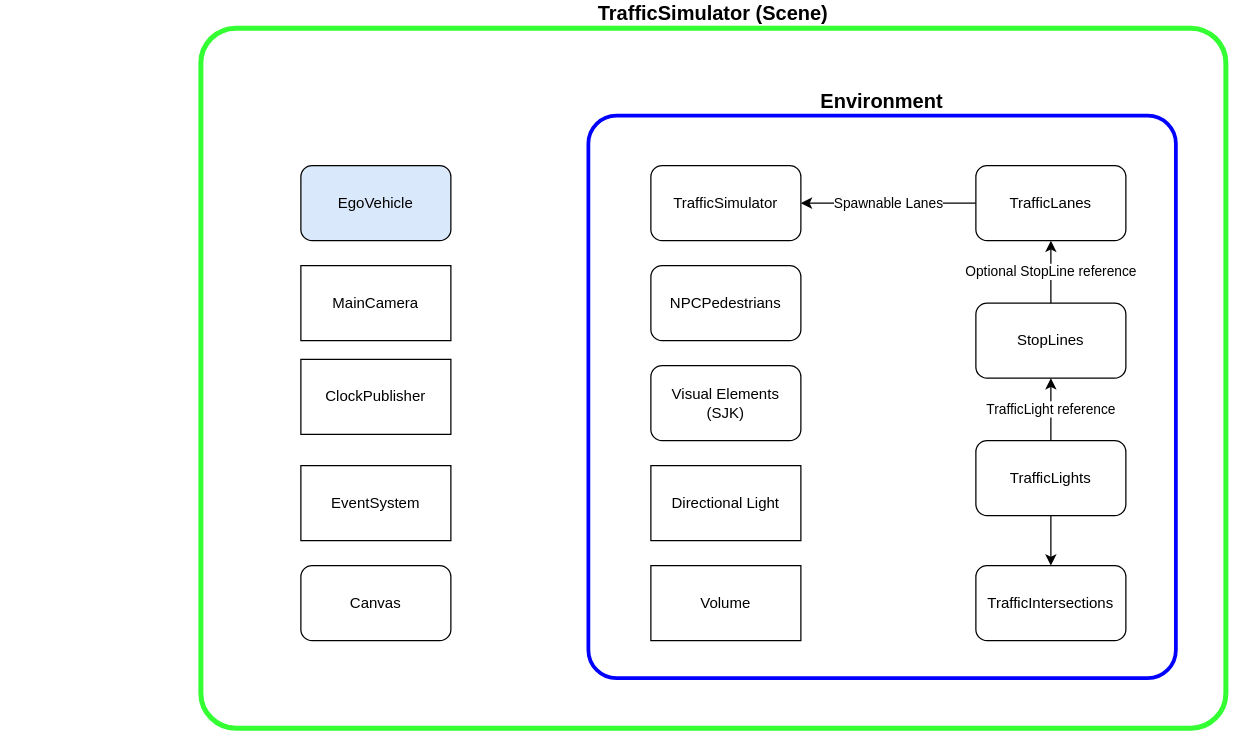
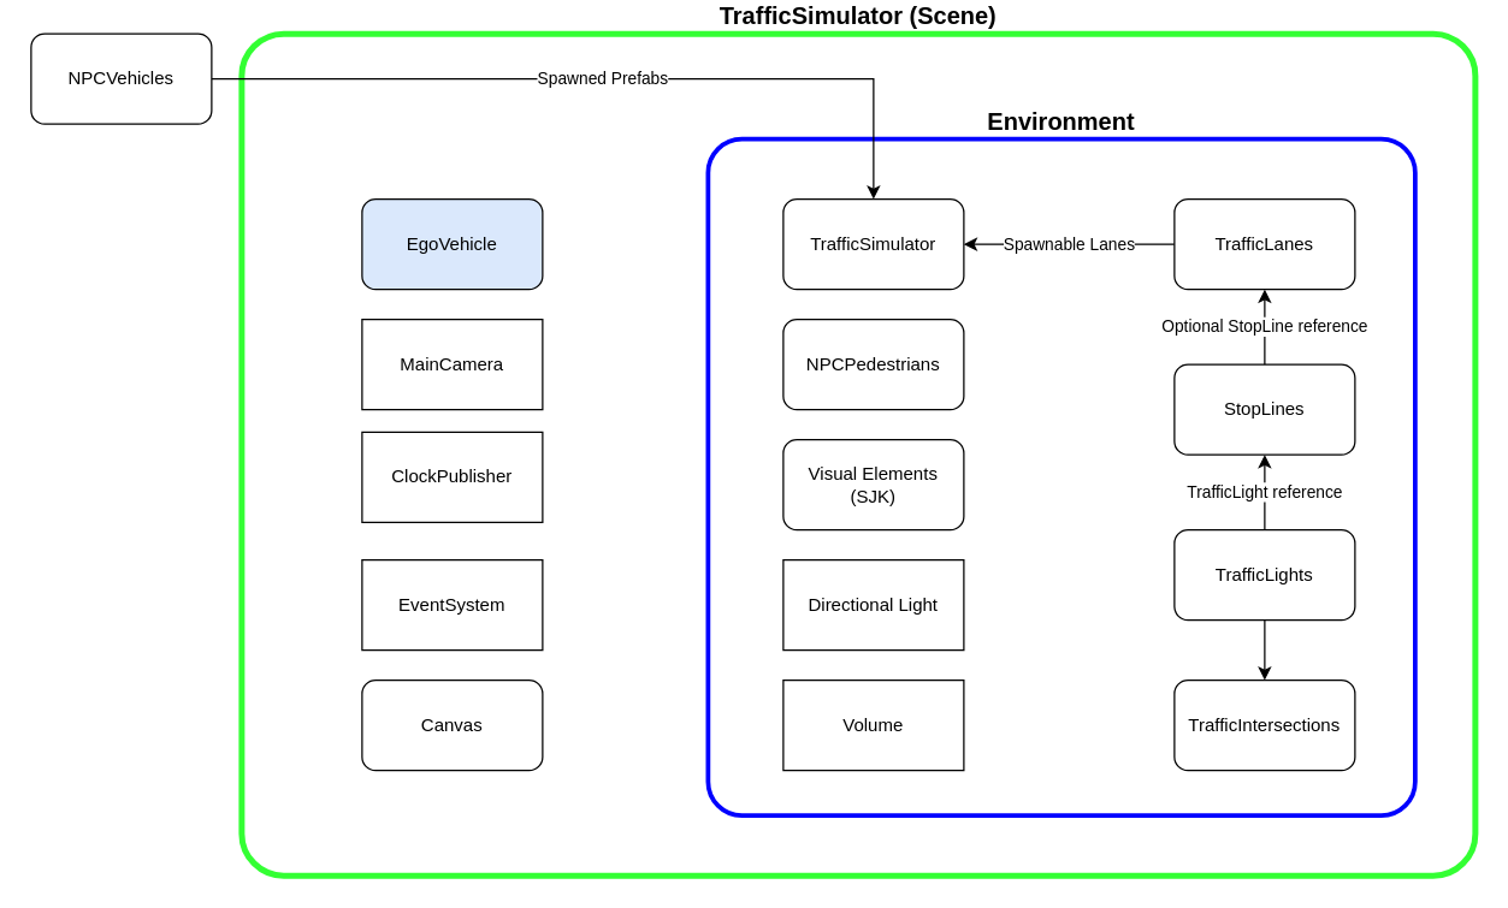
  <mxCell id="0" />
  <mxCell id="1" parent="0" />
  <mxCell id="2" value="TrafficSimulator (Scene)" style="rounded=1;whiteSpace=wrap;html=1;labelPosition=center;verticalLabelPosition=top;align=center;verticalAlign=bottom;fontStyle=1;fontSize=16;glass=0;arcSize=5;fillColor=none;fontColor=#000000;strokeColor=#33FF33;gradientColor=none;strokeWidth=4;" vertex="1" parent="1"><mxGeometry x="160" y="20" width="820" height="560" as="geometry" /></mxCell>
  <mxCell id="3" value="&lt;div style=&quot;font-size: 16px;&quot;&gt;Environment&lt;/div&gt;" style="rounded=1;whiteSpace=wrap;html=1;labelPosition=center;verticalLabelPosition=top;align=center;verticalAlign=bottom;labelBackgroundColor=none;labelBorderColor=none;horizontal=1;fontStyle=1;fontSize=16;glass=0;arcSize=5;strokeWidth=3;strokeColor=#0000FF;" vertex="1" parent="1"><mxGeometry x="470" y="90" width="470" height="450" as="geometry" /></mxCell>
  <mxCell id="4" value="Optional StopLine reference" style="edgeStyle=orthogonalEdgeStyle;rounded=0;orthogonalLoop=1;jettySize=auto;html=1;" edge="1" parent="1" source="5" target="7"><mxGeometry relative="1" as="geometry" /></mxCell>
  <mxCell id="5" value="StopLines" style="rounded=1;whiteSpace=wrap;html=1;" vertex="1" parent="1"><mxGeometry x="780" y="240" width="120" height="60" as="geometry" /></mxCell>
  <mxCell id="6" value="Spawnable Lanes" style="edgeStyle=orthogonalEdgeStyle;rounded=0;orthogonalLoop=1;jettySize=auto;html=1;" edge="1" parent="1" source="7" target="12"><mxGeometry relative="1" as="geometry" /></mxCell>
  <mxCell id="7" value="&lt;div&gt;TrafficLanes&lt;/div&gt;" style="rounded=1;whiteSpace=wrap;html=1;" vertex="1" parent="1"><mxGeometry x="780" y="130" width="120" height="60" as="geometry" /></mxCell>
  <mxCell id="8" value="&lt;div&gt;TrafficIntersections&lt;/div&gt;" style="rounded=1;whiteSpace=wrap;html=1;" vertex="1" parent="1"><mxGeometry x="780" y="450" width="120" height="60" as="geometry" /></mxCell>
  <mxCell id="9" value="" style="edgeStyle=orthogonalEdgeStyle;rounded=0;orthogonalLoop=1;jettySize=auto;html=1;" edge="1" parent="1" source="11" target="8"><mxGeometry relative="1" as="geometry" /></mxCell>
  <mxCell id="10" value="&lt;div&gt;TrafficLight reference&lt;/div&gt;" style="edgeStyle=orthogonalEdgeStyle;rounded=0;orthogonalLoop=1;jettySize=auto;html=1;" edge="1" parent="1" source="11" target="5"><mxGeometry relative="1" as="geometry" /></mxCell>
  <mxCell id="11" value="TrafficLights" style="rounded=1;whiteSpace=wrap;html=1;" vertex="1" parent="1"><mxGeometry x="780" y="350" width="120" height="60" as="geometry" /></mxCell>
  <mxCell id="12" value="&lt;div&gt;TrafficSimulator&lt;/div&gt;" style="rounded=1;whiteSpace=wrap;html=1;" vertex="1" parent="1"><mxGeometry x="520" y="130" width="120" height="60" as="geometry" /></mxCell>
+ <mxCell id="13" value="Spawned Prefabs" style="edgeStyle=orthogonalEdgeStyle;rounded=0;orthogonalLoop=1;jettySize=auto;html=1;" edge="1" parent="1" source="14" target="12"><mxGeometry relative="1" as="geometry" /></mxCell>
+ <mxCell id="14" value="NPCVehicles" style="rounded=1;whiteSpace=wrap;html=1;" vertex="1" parent="1"><mxGeometry x="20" y="20" width="120" height="60" as="geometry" /></mxCell>
  <mxCell id="15" value="EgoVehicle" style="rounded=1;whiteSpace=wrap;html=1;fillColor=#dae8fc;" vertex="1" parent="1"><mxGeometry x="240" y="130" width="120" height="60" as="geometry" /></mxCell>
  <mxCell id="16" value="&lt;div&gt;NPCPedestrians&lt;/div&gt;" style="rounded=1;whiteSpace=wrap;html=1;" vertex="1" parent="1"><mxGeometry x="520" y="210" width="120" height="60" as="geometry" /></mxCell>
  <mxCell id="17" value="Directional Light" style="rounded=0;whiteSpace=wrap;html=1;" vertex="1" parent="1"><mxGeometry x="520" y="370" width="120" height="60" as="geometry" /></mxCell>
  <mxCell id="18" value="&lt;div&gt;Volume&lt;/div&gt;" style="rounded=0;whiteSpace=wrap;html=1;" vertex="1" parent="1"><mxGeometry x="520" y="450" width="120" height="60" as="geometry" /></mxCell>
  <mxCell id="19" value="Visual Elements (SJK)" style="rounded=1;whiteSpace=wrap;html=1;" vertex="1" parent="1"><mxGeometry x="520" y="290" width="120" height="60" as="geometry" /></mxCell>
  <mxCell id="20" value="&lt;div&gt;ClockPublisher&lt;/div&gt;" style="rounded=0;whiteSpace=wrap;html=1;" vertex="1" parent="1"><mxGeometry x="240" y="285" width="120" height="60" as="geometry" /></mxCell>
  <mxCell id="21" value="MainCamera" style="rounded=0;whiteSpace=wrap;html=1;" vertex="1" parent="1"><mxGeometry x="240" y="210" width="120" height="60" as="geometry" /></mxCell>
  <mxCell id="22" value="Canvas" style="rounded=1;whiteSpace=wrap;html=1;" vertex="1" parent="1"><mxGeometry x="240" y="450" width="120" height="60" as="geometry" /></mxCell>
  <mxCell id="23" value="EventSystem" style="rounded=0;whiteSpace=wrap;html=1;" vertex="1" parent="1"><mxGeometry x="240" y="370" width="120" height="60" as="geometry" /></mxCell>
